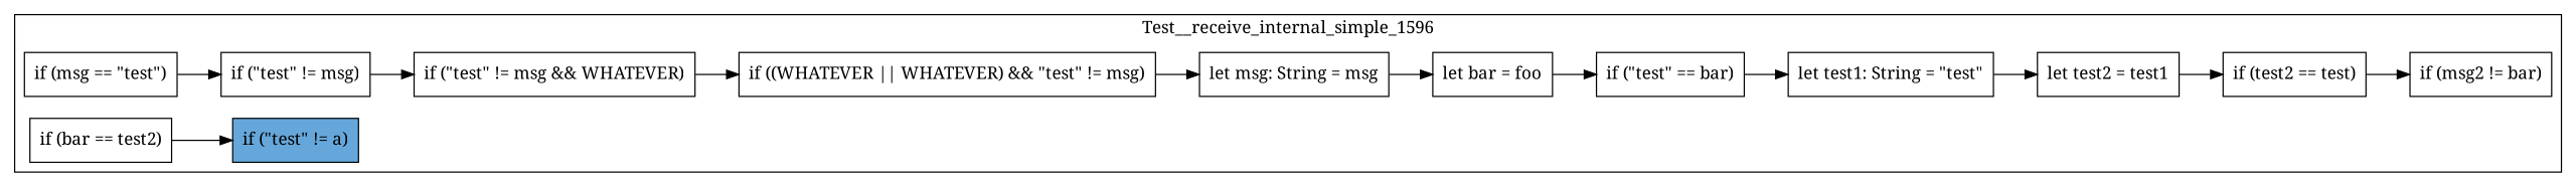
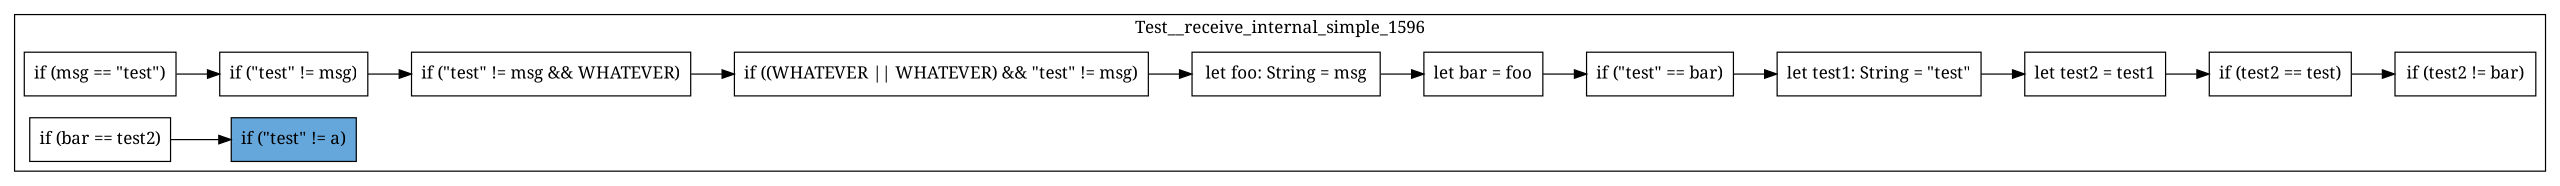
  digraph {
    fontname="Noto Serif"
    rankdir=LR
    node [fontname="Noto Serif" shape=box]
    edge [fontname="Noto Serif"]
    n1 [label="if (msg == \"test\")"]
    n2 [label="if (\"test\" != msg)"]
    n3 [label="if (\"test\" != msg && WHATEVER)"]
    n4 [label="if ((WHATEVER || WHATEVER) && \"test\" != msg)"]
-   n5 [label="let msg: String = msg"]
+   n5 [label="let foo: String = msg"]
    n6 [label="let bar = foo"]
    n7 [label="if (\"test\" == bar)"]
    n8 [label="let test1: String = \"test\""]
    n9 [label="let test2 = test1"]
    n10 [label="if (test2 == test)"]
-   n11 [label="if (msg2 != bar)"]
+   n11 [label="if (test2 != bar)"]
    n12 [label="if (bar == test2)"]
    n13 [fillcolor="#66A7DB" label="if (\"test\" != a)" style=filled]
    subgraph cluster_1 {
      label=Test__receive_internal_simple_1596
      n1
      n2
      n3
      n4
      n5
      n6
      n7
      n8
      n9
      n10
      n11
      n12
      n13
    }
    subgraph cluster_2 {
      label=Test__receive_internal_comment_1536_test
    }
    n1 -> n2
    n2 -> n3
    n3 -> n4
    n4 -> n5
    n5 -> n6
    n6 -> n7
    n7 -> n8
    n8 -> n9
    n9 -> n10
    n10 -> n11
    n12 -> n13
  }
